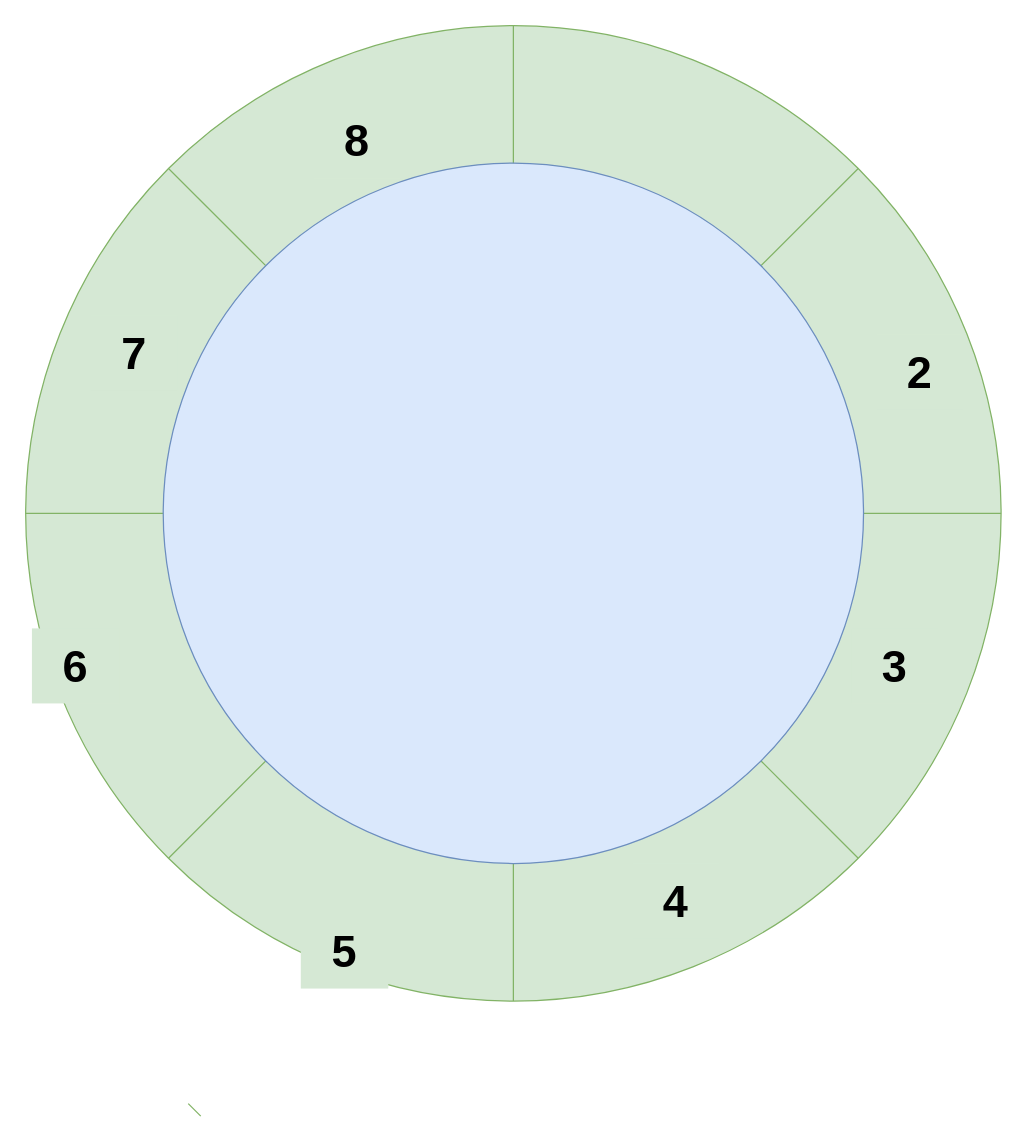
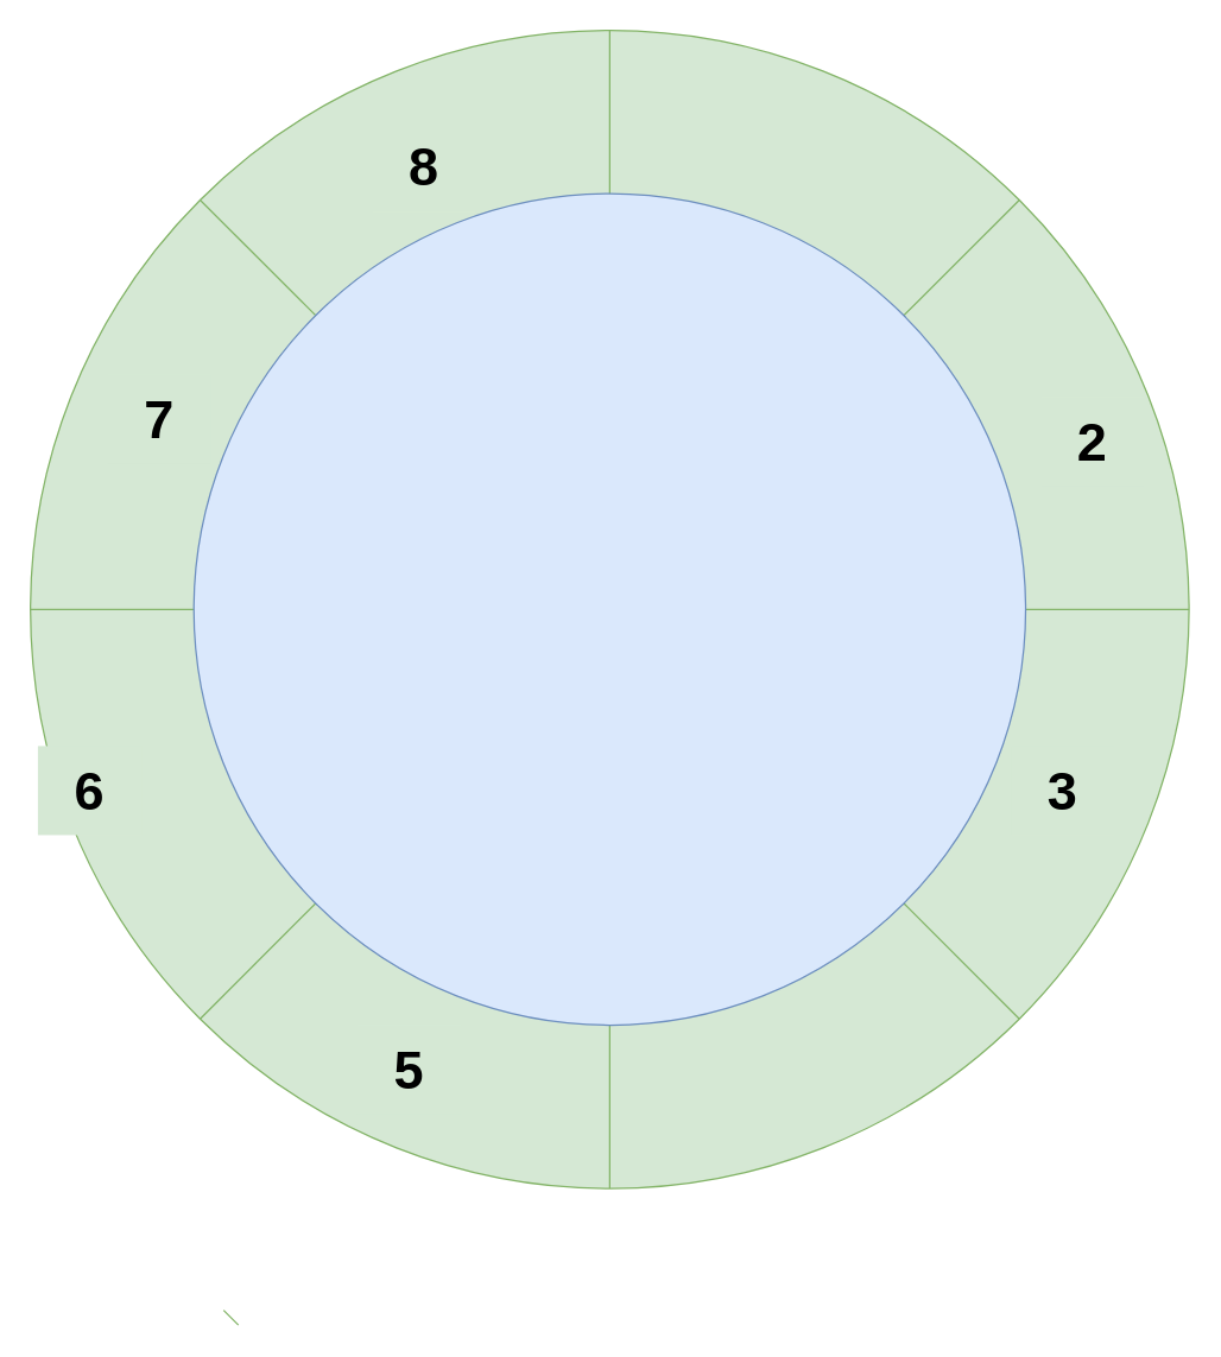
  <mxCell id="0" />
  <mxCell id="1" parent="0" />
  <mxCell id="2" value="" style="ellipse;whiteSpace=wrap;html=1;aspect=fixed;fontStyle=1;horizontal=1;verticalAlign=middle;fillColor=#d5e8d4;strokeColor=#82b366;" vertex="1" parent="1"><mxGeometry x="20" y="20" width="780" height="780" as="geometry" /></mxCell>
  <mxCell id="3" value="" style="endArrow=none;html=1;exitX=0;exitY=0.5;exitDx=0;exitDy=0;entryX=1;entryY=0.5;entryDx=0;entryDy=0;fontStyle=1;horizontal=1;verticalAlign=middle;fillColor=#d5e8d4;strokeColor=#82b366;" edge="1" parent="1" source="2" target="2"><mxGeometry width="50" height="50" relative="1" as="geometry"><mxPoint x="430" y="392" as="sourcePoint" /><mxPoint x="480" y="342" as="targetPoint" /></mxGeometry></mxCell>
  <mxCell id="4" value="" style="endArrow=none;html=1;entryX=0;entryY=0;entryDx=0;entryDy=0;exitX=1;exitY=1;exitDx=0;exitDy=0;fontStyle=1;horizontal=1;verticalAlign=middle;fillColor=#d5e8d4;strokeColor=#82b366;" edge="1" parent="1" source="2" target="2"><mxGeometry width="50" height="50" relative="1" as="geometry"><mxPoint x="320" y="222" as="sourcePoint" /><mxPoint x="370" y="172" as="targetPoint" /></mxGeometry></mxCell>
  <mxCell id="5" value="" style="endArrow=none;html=1;entryX=0.5;entryY=0;entryDx=0;entryDy=0;exitX=0.5;exitY=1;exitDx=0;exitDy=0;fontStyle=1;horizontal=1;verticalAlign=middle;fillColor=#d5e8d4;strokeColor=#82b366;" edge="1" parent="1" source="2" target="2"><mxGeometry width="50" height="50" relative="1" as="geometry"><mxPoint x="380" y="562" as="sourcePoint" /><mxPoint x="430" y="512" as="targetPoint" /></mxGeometry></mxCell>
  <mxCell id="6" value="" style="endArrow=none;html=1;entryX=1;entryY=0;entryDx=0;entryDy=0;exitX=0;exitY=1;exitDx=0;exitDy=0;fontStyle=1;horizontal=1;verticalAlign=middle;fillColor=#d5e8d4;strokeColor=#82b366;" edge="1" parent="1" source="2" target="2"><mxGeometry width="50" height="50" relative="1" as="geometry"><mxPoint x="240" y="562" as="sourcePoint" /><mxPoint x="290" y="512" as="targetPoint" /></mxGeometry></mxCell>
  <mxCell id="7" value="" style="endArrow=none;html=1;fontStyle=1;horizontal=1;verticalAlign=middle;fillColor=#d5e8d4;strokeColor=#82b366;" edge="1" parent="1"><mxGeometry width="50" height="50" relative="1" as="geometry"><mxPoint x="150" y="882" as="sourcePoint" /><mxPoint x="160" y="892" as="targetPoint" /></mxGeometry></mxCell>
  <mxCell id="8" value="" style="ellipse;whiteSpace=wrap;html=1;aspect=fixed;fontStyle=1;horizontal=1;verticalAlign=middle;fillColor=#dae8fc;strokeColor=#6c8ebf;" vertex="1" parent="1"><mxGeometry x="130" y="130" width="560" height="560" as="geometry" /></mxCell>
  <mxCell id="9" value="&lt;font style=&quot;font-size: 36px&quot;&gt;8&lt;/font&gt;" style="text;html=1;strokeColor=none;fillColor=#d5e8d4;align=center;verticalAlign=middle;whiteSpace=wrap;rounded=0;fontStyle=1;fontSize=18;horizontal=1;gradientColor=none;" vertex="1" parent="1"><mxGeometry x="250" y="82" width="70" height="60" as="geometry" /></mxCell>
  <mxCell id="10" value="&lt;font style=&quot;font-size: 36px&quot;&gt;7&lt;/font&gt;" style="text;html=1;strokeColor=none;fillColor=#d5e8d4;align=center;verticalAlign=middle;whiteSpace=wrap;rounded=0;fontStyle=1;fontSize=18;horizontal=1;gradientColor=none;" vertex="1" parent="1"><mxGeometry x="71.5" y="252" width="70" height="60" as="geometry" /></mxCell>
  <mxCell id="11" value="&lt;font style=&quot;font-size: 36px&quot;&gt;6&lt;/font&gt;" style="text;html=1;strokeColor=none;fillColor=#d5e8d4;align=center;verticalAlign=middle;whiteSpace=wrap;rounded=0;fontStyle=1;fontSize=18;horizontal=1;gradientColor=none;" vertex="1" parent="1"><mxGeometry x="25" y="502" width="70" height="60" as="geometry" /></mxCell>
- <mxCell id="12" value="&lt;font style=&quot;font-size: 36px&quot;&gt;5&lt;/font&gt;" style="text;html=1;strokeColor=none;fillColor=#d5e8d4;align=center;verticalAlign=middle;whiteSpace=wrap;rounded=0;fontStyle=1;fontSize=18;horizontal=1;gradientColor=none;" vertex="1" parent="1"><mxGeometry x="240" y="730" width="70" height="60" as="geometry" /></mxCell>
- <mxCell id="13" value="&lt;font style=&quot;font-size: 36px&quot;&gt;4&lt;/font&gt;" style="text;html=1;strokeColor=none;fillColor=#d5e8d4;align=center;verticalAlign=middle;whiteSpace=wrap;rounded=0;fontStyle=1;fontSize=18;horizontal=1;gradientColor=none;" vertex="1" parent="1"><mxGeometry x="505" y="690" width="70" height="60" as="geometry" /></mxCell>
+ <mxCell id="12" value="&lt;font style=&quot;font-size: 36px&quot;&gt;5&lt;/font&gt;" style="text;html=1;strokeColor=none;fillColor=#d5e8d4;align=center;verticalAlign=middle;whiteSpace=wrap;rounded=0;fontStyle=1;fontSize=18;horizontal=1;gradientColor=none;" vertex="1" parent="1"><mxGeometry x="240" y="690" width="70" height="60" as="geometry" /></mxCell>
  <mxCell id="14" value="&lt;font style=&quot;font-size: 36px&quot;&gt;3&lt;/font&gt;" style="text;html=1;strokeColor=none;fillColor=#d5e8d4;align=center;verticalAlign=middle;whiteSpace=wrap;rounded=0;fontStyle=1;fontSize=18;horizontal=1;gradientColor=none;" vertex="1" parent="1"><mxGeometry x="680" y="502" width="70" height="60" as="geometry" /></mxCell>
  <mxCell id="15" value="&lt;font style=&quot;font-size: 36px&quot;&gt;2&lt;/font&gt;" style="text;html=1;strokeColor=none;fillColor=#d5e8d4;align=center;verticalAlign=middle;whiteSpace=wrap;rounded=0;fontStyle=1;fontSize=18;horizontal=1;gradientColor=none;" vertex="1" parent="1"><mxGeometry x="700" y="267" width="70" height="60" as="geometry" /></mxCell>
